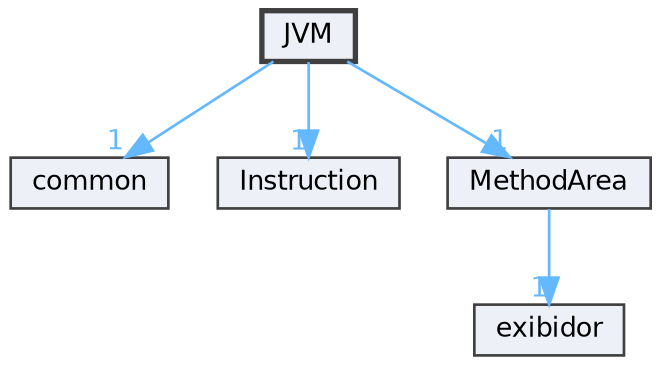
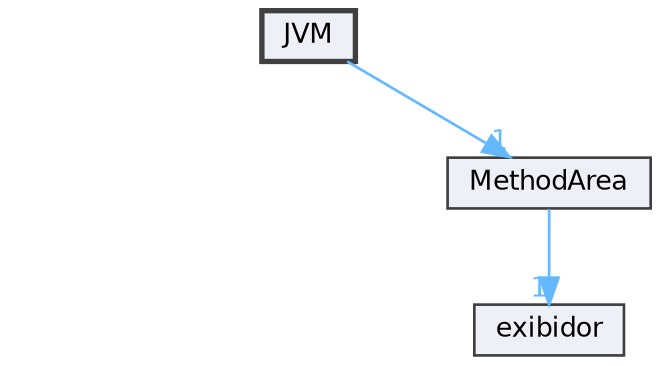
  digraph {
    compound=true
    node [color=grey25 fillcolor="#edf0f7" fontname=Helvetica fontsize=10 shape=box style=filled]
    edge [color=steelblue1 fontcolor=steelblue1 fontname=Helvetica fontsize=10 headlabel=1 labeldistance=1.5 labelfontname=Helvetica labelfontsize=10]
    n1 [height=0.2 label=JVM style="filled,bold" width=0.4]
-   n2 [height=0.2 label=common width=0.4]
-   n3 [height=0.2 label=Instruction width=0.4]
    n4 [height=0.2 label=MethodArea width=0.4]
    n5 [height=0.2 label=exibidor width=0.4]
-   n1 -> n2
-   n1 -> n3
    n1 -> n4
    n4 -> n5
  }
